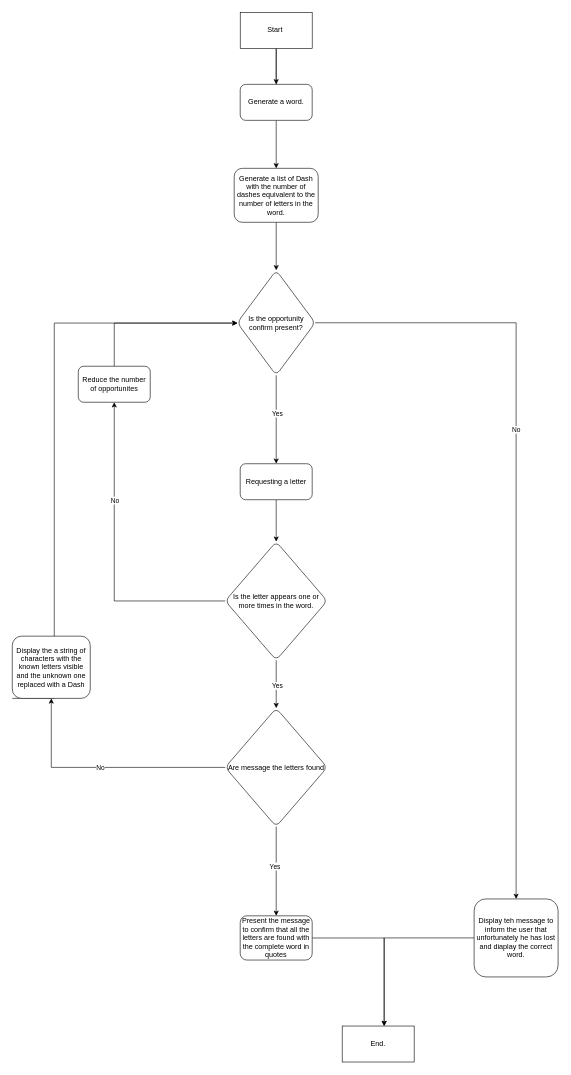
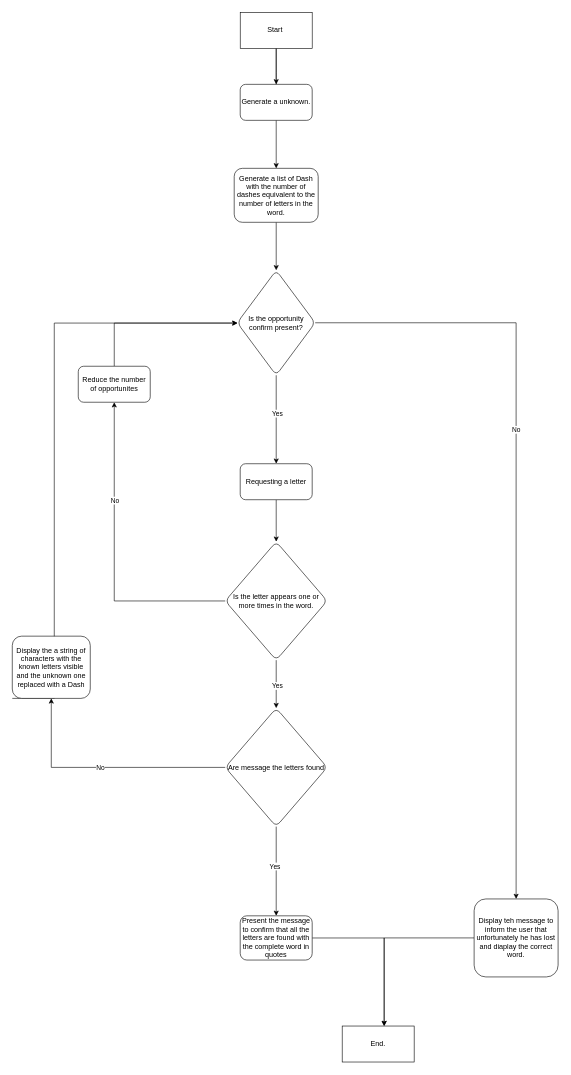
  <mxCell id="0" />
  <mxCell id="1" parent="0" />
  <mxCell id="2" value="" style="edgeStyle=orthogonalEdgeStyle;rounded=0;orthogonalLoop=1;jettySize=auto;html=1;" edge="1" parent="1" source="4"><mxGeometry relative="1" as="geometry"><mxPoint x="460" y="160" as="targetPoint" /></mxGeometry></mxCell>
  <mxCell id="3" value="" style="edgeStyle=orthogonalEdgeStyle;rounded=0;orthogonalLoop=1;jettySize=auto;html=1;" edge="1" parent="1" source="4" target="6"><mxGeometry relative="1" as="geometry" /></mxCell>
  <mxCell id="4" value="Start&amp;nbsp;" style="rounded=0;whiteSpace=wrap;html=1;" vertex="1" parent="1"><mxGeometry x="400" y="20" width="120" height="60" as="geometry" /></mxCell>
  <mxCell id="5" value="" style="edgeStyle=orthogonalEdgeStyle;rounded=0;orthogonalLoop=1;jettySize=auto;html=1;" edge="1" parent="1" source="6" target="8"><mxGeometry relative="1" as="geometry" /></mxCell>
- <mxCell id="6" value="Generate a word." style="rounded=1;whiteSpace=wrap;html=1;" vertex="1" parent="1"><mxGeometry x="400" y="140" width="120" height="60" as="geometry" /></mxCell>
+ <mxCell id="6" value="Generate a unknown." style="rounded=1;whiteSpace=wrap;html=1;" vertex="1" parent="1"><mxGeometry x="400" y="140" width="120" height="60" as="geometry" /></mxCell>
  <mxCell id="7" value="" style="edgeStyle=orthogonalEdgeStyle;rounded=0;orthogonalLoop=1;jettySize=auto;html=1;" edge="1" parent="1" source="8" target="13"><mxGeometry relative="1" as="geometry" /></mxCell>
  <mxCell id="8" value="Generate a list of Dash with the number of dashes equivalent to the number of letters in the word." style="rounded=1;whiteSpace=wrap;html=1;" vertex="1" parent="1"><mxGeometry x="390" y="280" width="140" height="90" as="geometry" /></mxCell>
  <mxCell id="9" value="" style="edgeStyle=orthogonalEdgeStyle;rounded=0;orthogonalLoop=1;jettySize=auto;html=1;" edge="1" parent="1" source="13" target="15"><mxGeometry relative="1" as="geometry" /></mxCell>
  <mxCell id="10" value="Yes" style="edgeLabel;html=1;align=center;verticalAlign=middle;resizable=0;points=[];" vertex="1" connectable="0" parent="9"><mxGeometry x="-0.147" y="1" relative="1" as="geometry"><mxPoint as="offset" /></mxGeometry></mxCell>
  <mxCell id="11" value="" style="edgeStyle=orthogonalEdgeStyle;rounded=0;orthogonalLoop=1;jettySize=auto;html=1;" edge="1" parent="1" source="13" target="32"><mxGeometry relative="1" as="geometry" /></mxCell>
  <mxCell id="12" value="No" style="edgeLabel;html=1;align=center;verticalAlign=middle;resizable=0;points=[];" vertex="1" connectable="0" parent="11"><mxGeometry x="-0.208" y="-1" relative="1" as="geometry"><mxPoint as="offset" /></mxGeometry></mxCell>
  <mxCell id="13" value="Is the opportunity confirm present?" style="rhombus;whiteSpace=wrap;html=1;rounded=1;" vertex="1" parent="1"><mxGeometry x="395" y="450" width="130" height="175" as="geometry" /></mxCell>
  <mxCell id="14" value="" style="edgeStyle=orthogonalEdgeStyle;rounded=0;orthogonalLoop=1;jettySize=auto;html=1;" edge="1" parent="1" source="15" target="20"><mxGeometry relative="1" as="geometry" /></mxCell>
  <mxCell id="15" value="Requesting a letter" style="rounded=1;whiteSpace=wrap;html=1;" vertex="1" parent="1"><mxGeometry x="400" y="772.5" width="120" height="60" as="geometry" /></mxCell>
  <mxCell id="16" value="" style="edgeStyle=orthogonalEdgeStyle;rounded=0;orthogonalLoop=1;jettySize=auto;html=1;" edge="1" parent="1" source="20" target="25"><mxGeometry relative="1" as="geometry" /></mxCell>
  <mxCell id="17" value="Yes" style="edgeLabel;html=1;align=center;verticalAlign=middle;resizable=0;points=[];" vertex="1" connectable="0" parent="16"><mxGeometry x="0.046" y="1" relative="1" as="geometry"><mxPoint as="offset" /></mxGeometry></mxCell>
  <mxCell id="18" value="" style="edgeStyle=orthogonalEdgeStyle;rounded=0;orthogonalLoop=1;jettySize=auto;html=1;" edge="1" parent="1" source="20" target="34"><mxGeometry relative="1" as="geometry" /></mxCell>
  <mxCell id="19" value="No" style="edgeLabel;html=1;align=center;verticalAlign=middle;resizable=0;points=[];" vertex="1" connectable="0" parent="18"><mxGeometry x="-0.057" y="2" relative="1" as="geometry"><mxPoint x="2" y="-110" as="offset" /></mxGeometry></mxCell>
  <mxCell id="20" value="Is the letter appears one or more times in the word." style="rhombus;whiteSpace=wrap;html=1;rounded=1;" vertex="1" parent="1"><mxGeometry x="375" y="902.5" width="170" height="197.5" as="geometry" /></mxCell>
  <mxCell id="21" value="" style="edgeStyle=orthogonalEdgeStyle;rounded=0;orthogonalLoop=1;jettySize=auto;html=1;" edge="1" parent="1" source="25" target="27"><mxGeometry relative="1" as="geometry" /></mxCell>
  <mxCell id="22" value="No" style="edgeLabel;html=1;align=center;verticalAlign=middle;resizable=0;points=[];" vertex="1" connectable="0" parent="21"><mxGeometry x="0.032" y="1" relative="1" as="geometry"><mxPoint as="offset" /></mxGeometry></mxCell>
  <mxCell id="23" value="" style="edgeStyle=orthogonalEdgeStyle;rounded=0;orthogonalLoop=1;jettySize=auto;html=1;" edge="1" parent="1" source="25" target="29"><mxGeometry relative="1" as="geometry" /></mxCell>
  <mxCell id="24" value="Yes" style="edgeLabel;html=1;align=center;verticalAlign=middle;resizable=0;points=[];" vertex="1" connectable="0" parent="23"><mxGeometry x="-0.113" y="-3" relative="1" as="geometry"><mxPoint as="offset" /></mxGeometry></mxCell>
  <mxCell id="25" value="Are message the letters found" style="rhombus;whiteSpace=wrap;html=1;rounded=1;" vertex="1" parent="1"><mxGeometry x="375" y="1180" width="170" height="197.5" as="geometry" /></mxCell>
  <mxCell id="26" value="" style="edgeStyle=orthogonalEdgeStyle;rounded=0;orthogonalLoop=1;jettySize=auto;html=1;" edge="1" parent="1" target="13"><mxGeometry relative="1" as="geometry"><mxPoint x="20" y="1163.749" as="sourcePoint" /><mxPoint x="350" y="540" as="targetPoint" /><Array as="points"><mxPoint y="1164" x="90" /><mxPoint y="538" x="90" /></Array></mxGeometry></mxCell>
  <mxCell id="27" value="Display the a string of characters with the known letters visible and the unknown one replaced with a Dash" style="rounded=1;whiteSpace=wrap;html=1;" vertex="1" parent="1"><mxGeometry x="20" y="1060" width="130" height="103.75" as="geometry" /></mxCell>
  <mxCell id="28" value="" style="edgeStyle=orthogonalEdgeStyle;rounded=0;orthogonalLoop=1;jettySize=auto;html=1;" edge="1" parent="1" source="29" target="30"><mxGeometry relative="1" as="geometry"><Array as="points"><mxPoint x="640" y="1563" /></Array></mxGeometry></mxCell>
  <mxCell id="29" value="Present the message to confirm that all the letters are found with the complete word in quotes" style="rounded=1;whiteSpace=wrap;html=1;" vertex="1" parent="1"><mxGeometry x="400" y="1526.25" width="120" height="73.75" as="geometry" /></mxCell>
  <mxCell id="30" value="End." style="rounded=0;whiteSpace=wrap;html=1;" vertex="1" parent="1"><mxGeometry x="570" y="1710" width="120" height="60" as="geometry" /></mxCell>
  <mxCell id="31" value="" style="edgeStyle=orthogonalEdgeStyle;rounded=0;orthogonalLoop=1;jettySize=auto;html=1;" edge="1" parent="1" source="32" target="30"><mxGeometry relative="1" as="geometry"><Array as="points"><mxPoint x="640" y="1563" /></Array></mxGeometry></mxCell>
  <mxCell id="32" value="Display teh message to inform the user that unfortunately he has lost and diaplay the correct word." style="rounded=1;whiteSpace=wrap;html=1;" vertex="1" parent="1"><mxGeometry x="790" y="1498.13" width="140" height="130" as="geometry" /></mxCell>
  <mxCell id="33" value="" style="edgeStyle=orthogonalEdgeStyle;rounded=0;orthogonalLoop=1;jettySize=auto;html=1;" edge="1" parent="1" source="34" target="13"><mxGeometry relative="1" as="geometry"><Array as="points"><mxPoint x="190" y="538" /></Array></mxGeometry></mxCell>
  <mxCell id="34" value="Reduce the number of opportunites" style="rounded=1;whiteSpace=wrap;html=1;" vertex="1" parent="1"><mxGeometry x="130" y="610" width="120" height="60" as="geometry" /></mxCell>
